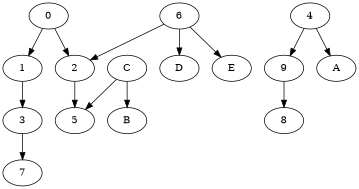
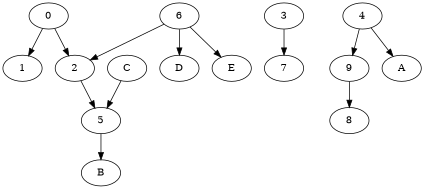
  digraph {
    0
    1
    2
    3
    5
    7
    4
    9
    A
    B
    6
    D
    E
    8
    C
    0 -> 1
    0 -> 2
-   1 -> 3
    2 -> 5
    3 -> 7
-   C -> B
+   5 -> B
    4 -> 9
    4 -> A
    9 -> 8
    6 -> 2
    6 -> D
    6 -> E
    C -> 5
  }
